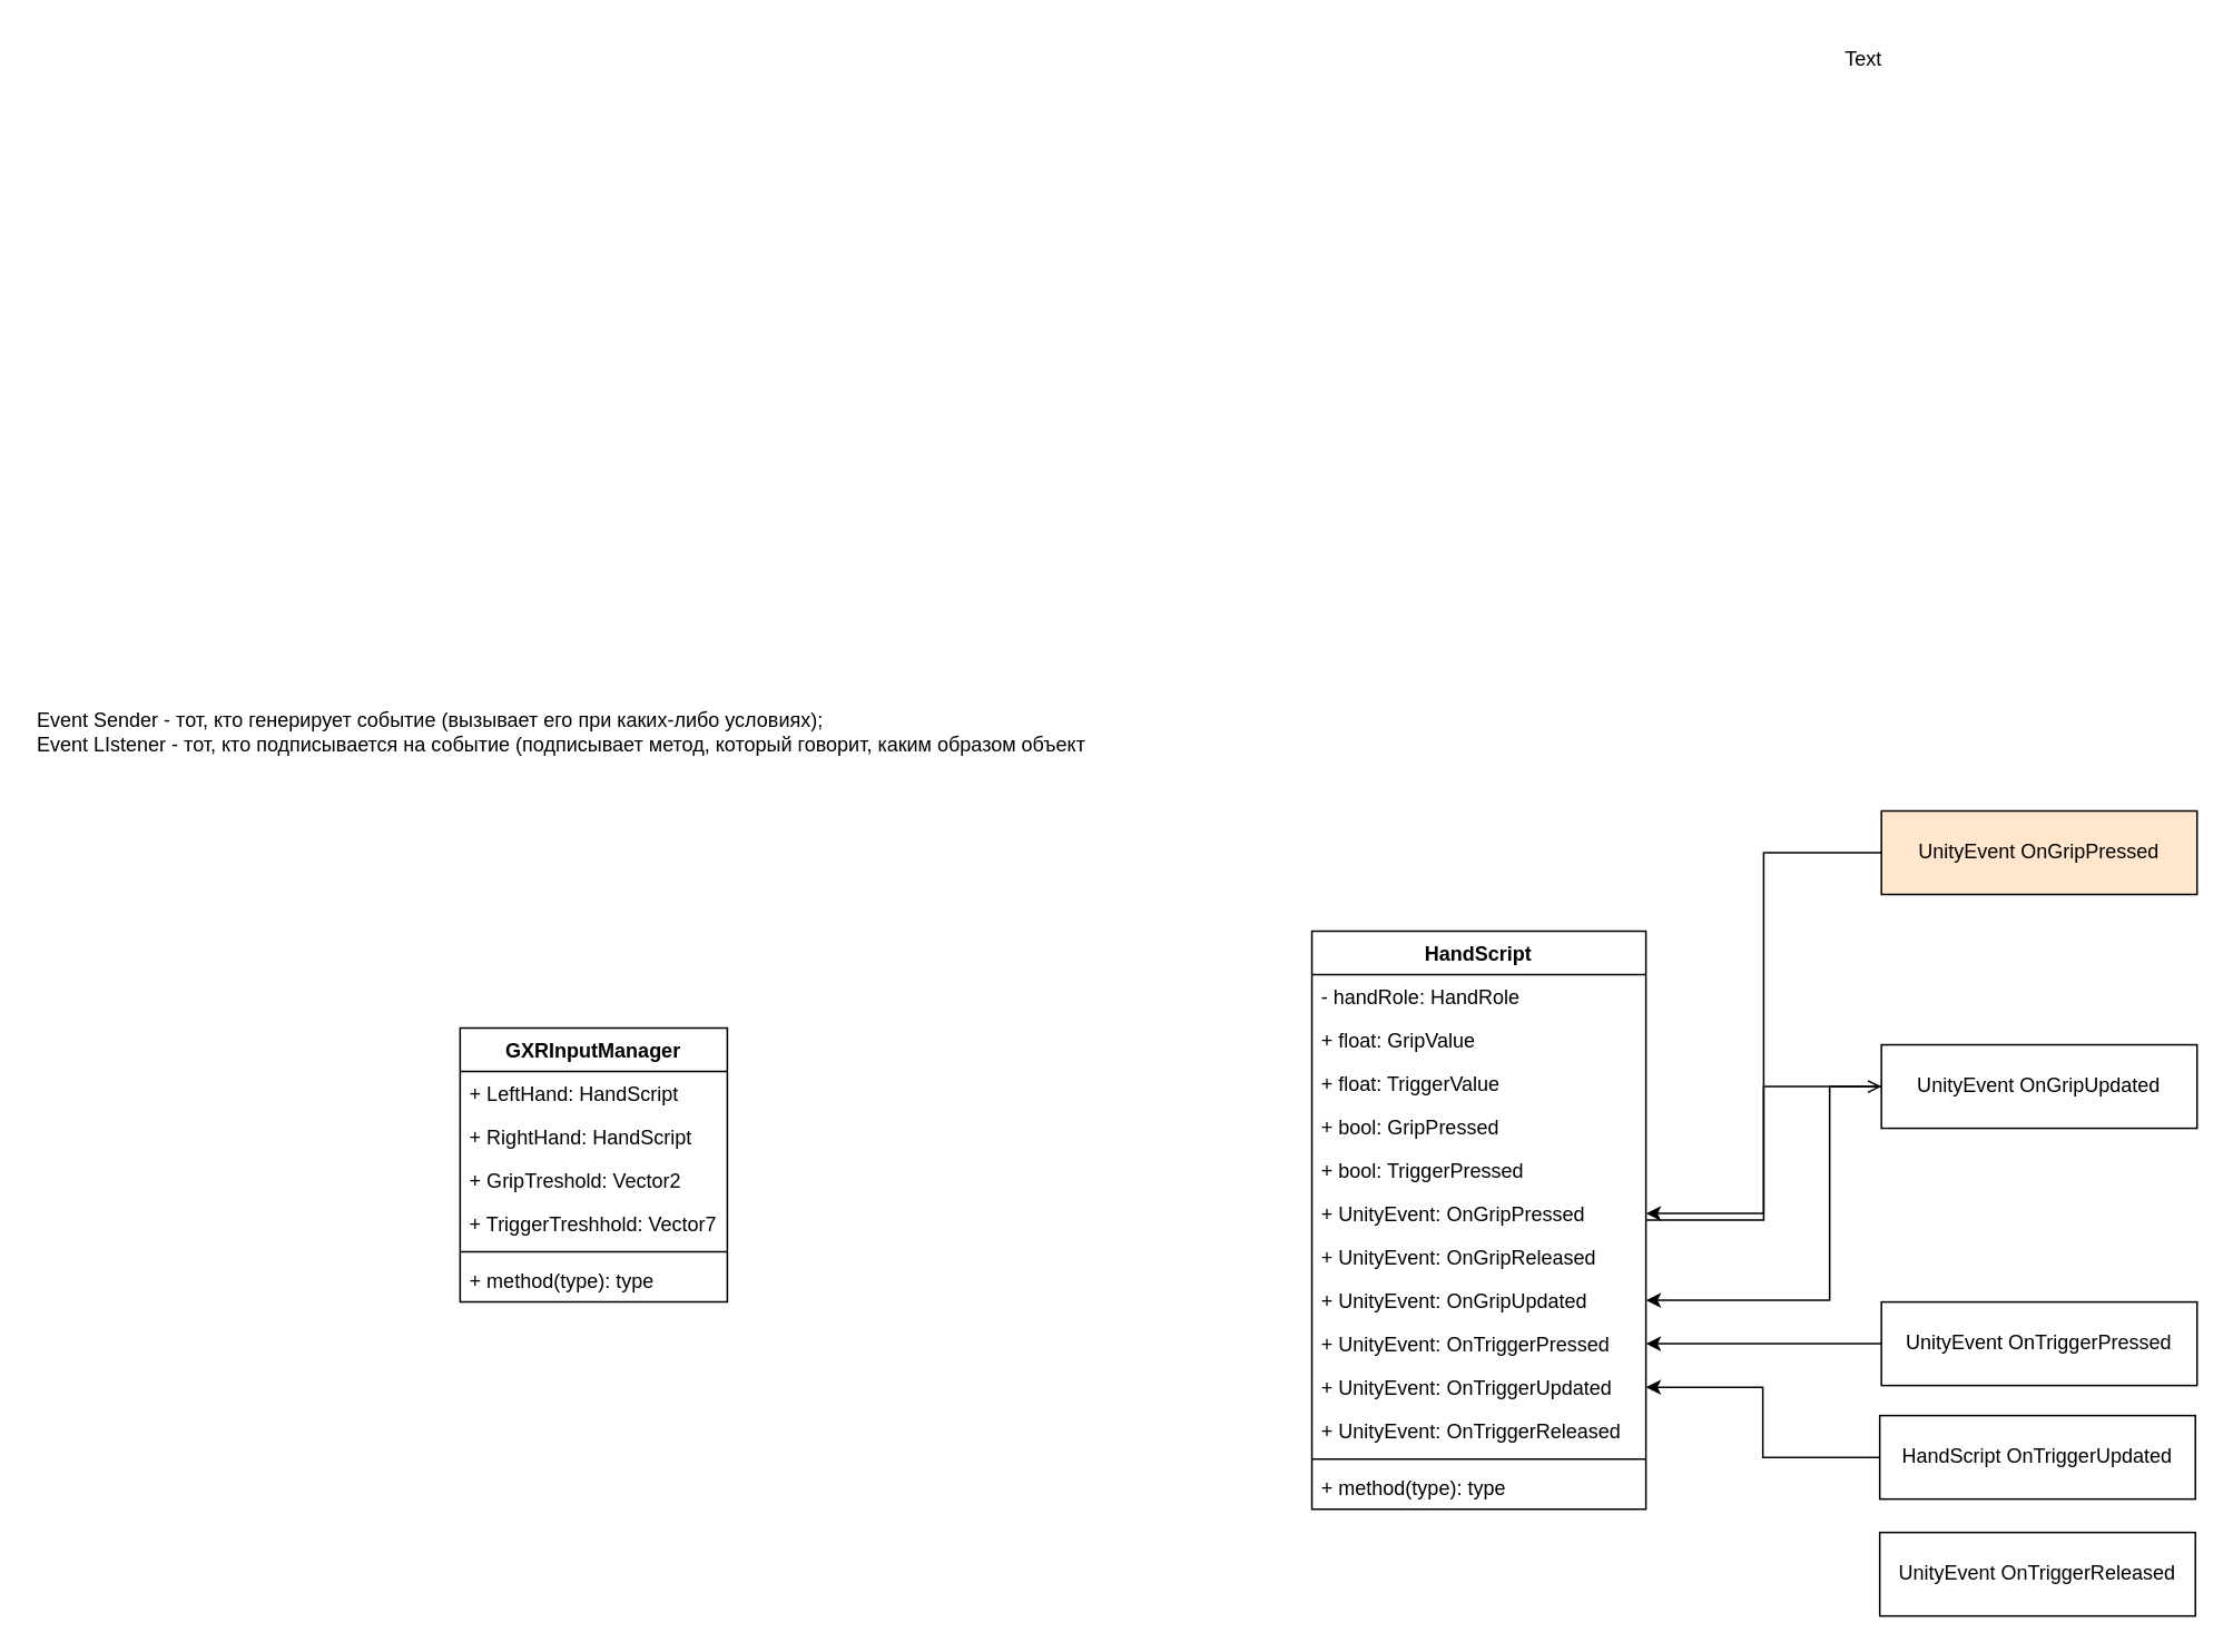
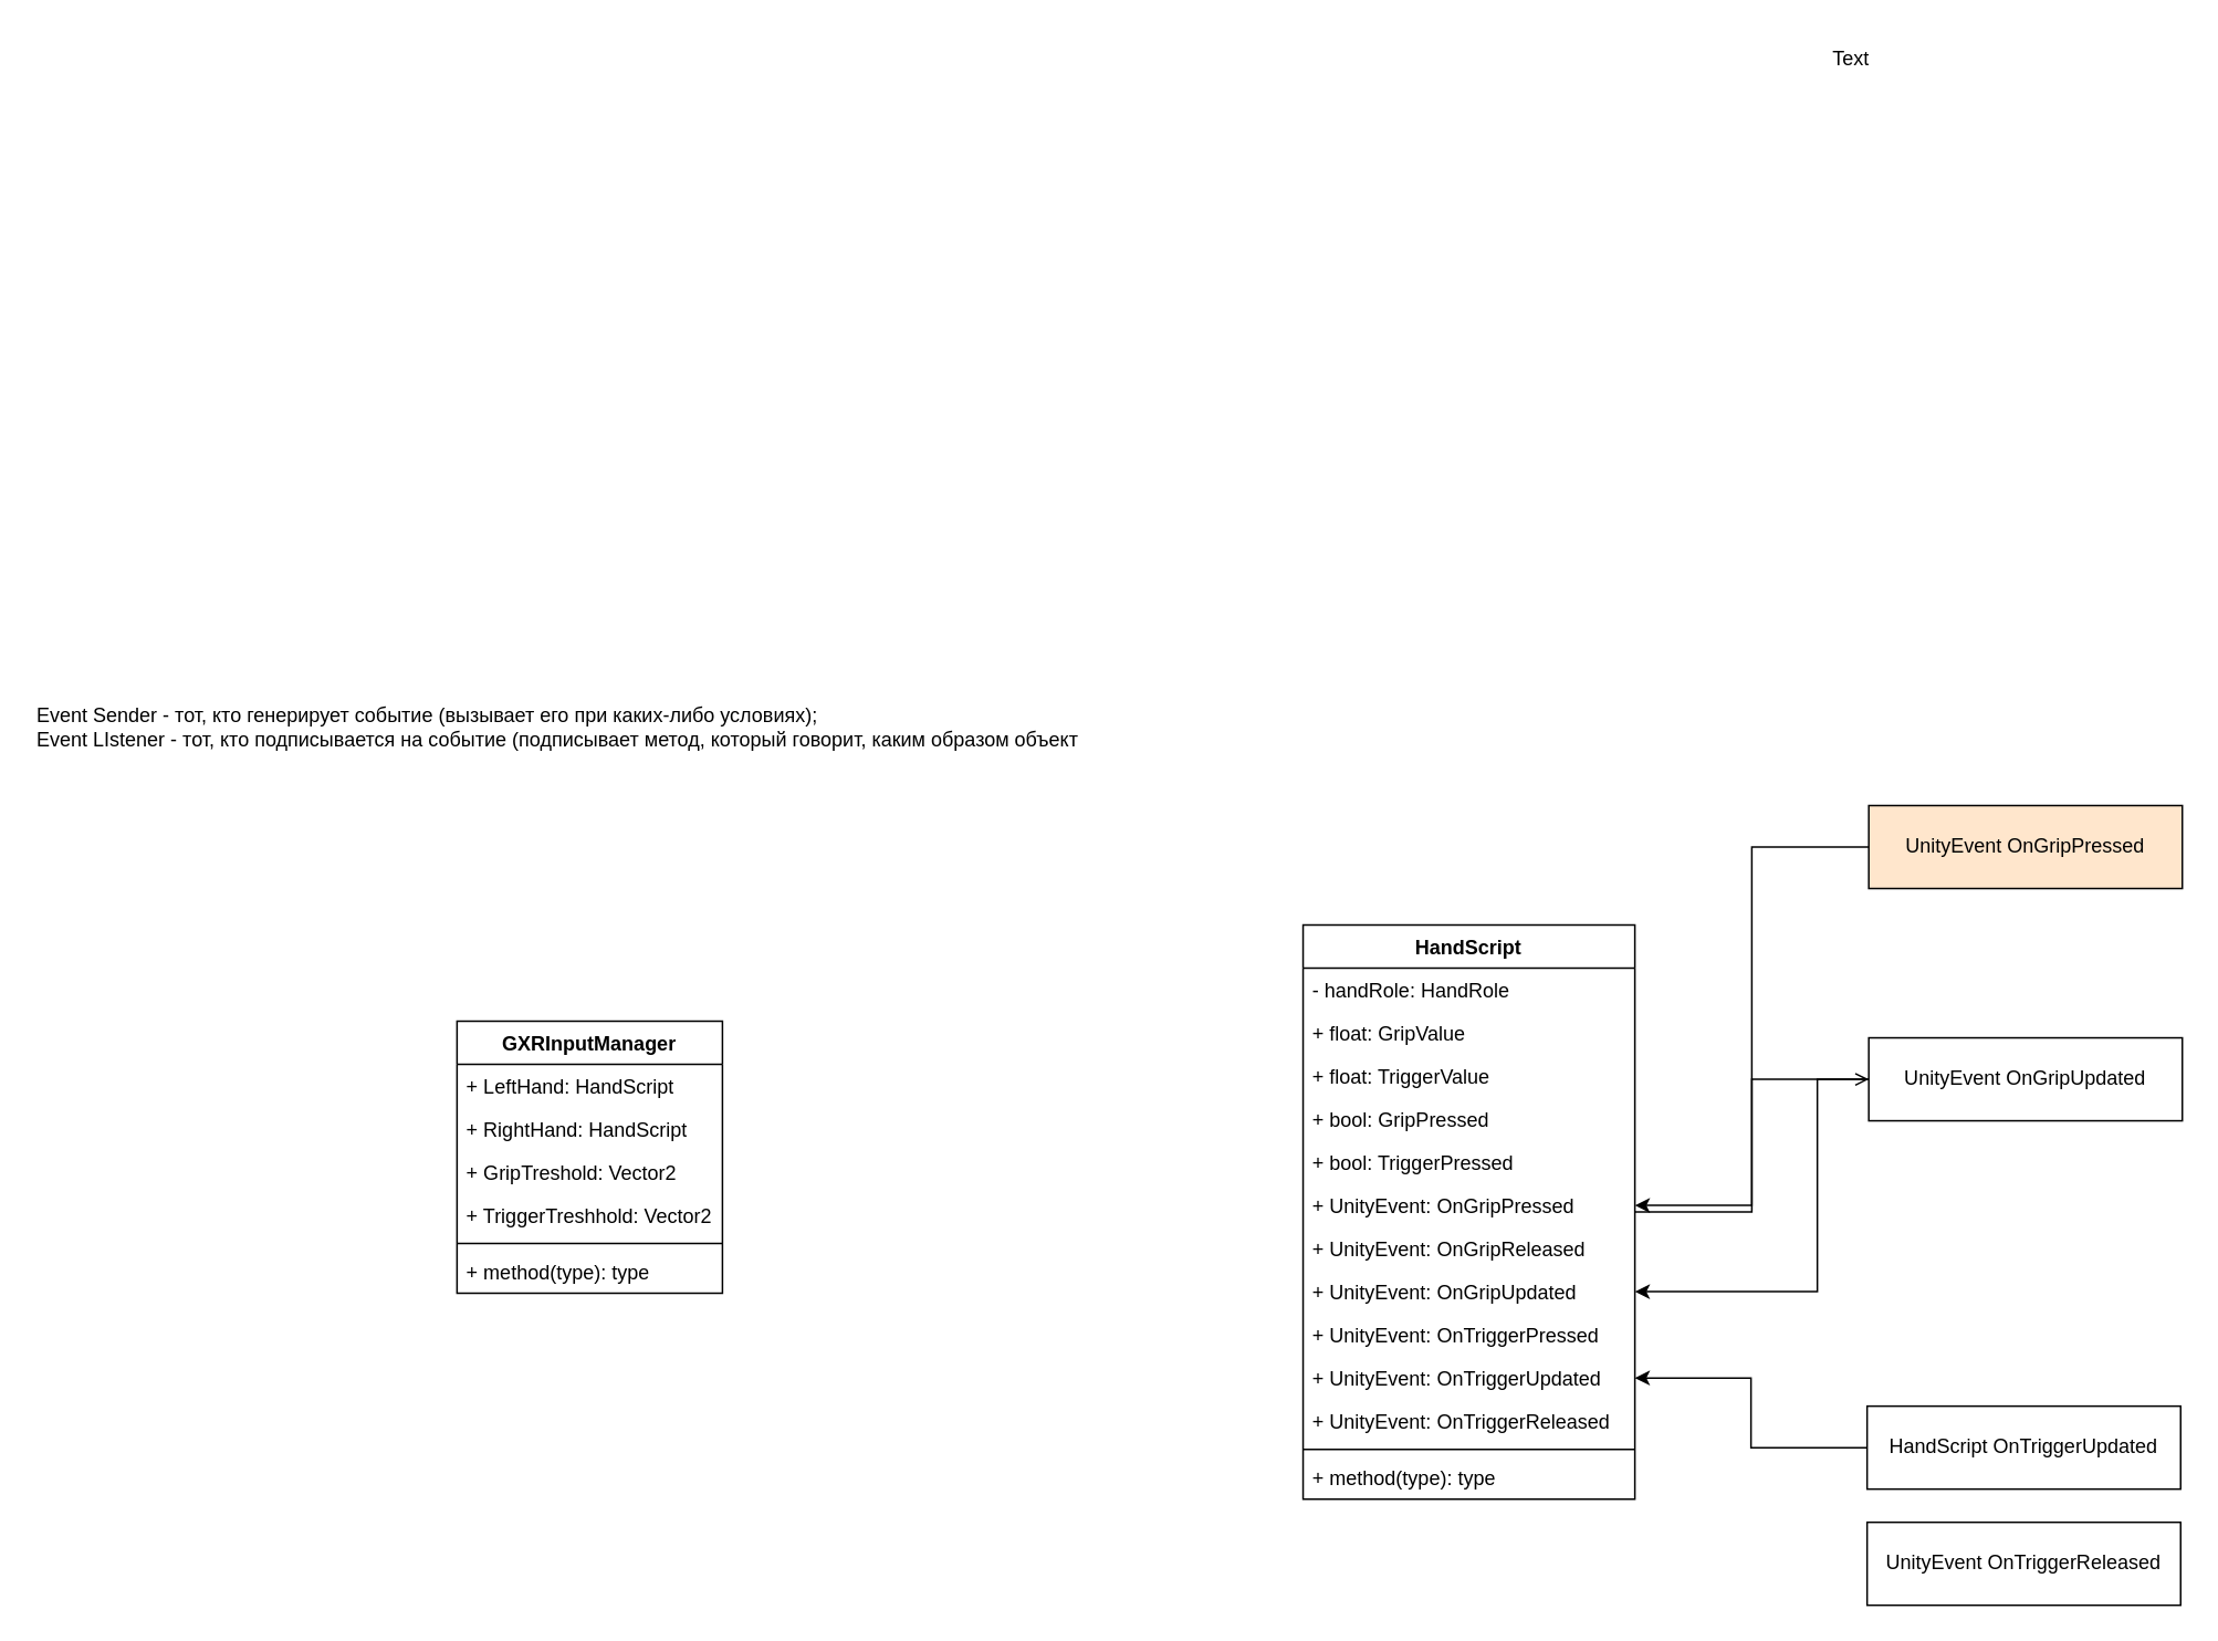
  <mxCell id="0" />
  <mxCell id="1" parent="0" />
  <mxCell id="2" value="GXRInputManager" style="swimlane;fontStyle=1;align=center;verticalAlign=top;childLayout=stackLayout;horizontal=1;startSize=26;horizontalStack=0;resizeParent=1;resizeParentMax=0;resizeLast=0;collapsible=1;marginBottom=0;whiteSpace=wrap;html=1;" vertex="1" parent="1"><mxGeometry x="275" y="615" width="160" height="164" as="geometry" /></mxCell>
  <mxCell id="3" value="+ LeftHand: HandScript" style="text;strokeColor=none;fillColor=none;align=left;verticalAlign=top;spacingLeft=4;spacingRight=4;overflow=hidden;rotatable=0;points=[[0,0.5],[1,0.5]];portConstraint=eastwest;whiteSpace=wrap;html=1;" vertex="1" parent="2"><mxGeometry y="26" width="160" height="26" as="geometry" /></mxCell>
  <mxCell id="4" value="+ RightHand: HandScript" style="text;strokeColor=none;fillColor=none;align=left;verticalAlign=top;spacingLeft=4;spacingRight=4;overflow=hidden;rotatable=0;points=[[0,0.5],[1,0.5]];portConstraint=eastwest;whiteSpace=wrap;html=1;" vertex="1" parent="2"><mxGeometry y="52" width="160" height="26" as="geometry" /></mxCell>
  <mxCell id="5" value="+ GripTreshold: Vector2" style="text;strokeColor=none;fillColor=none;align=left;verticalAlign=top;spacingLeft=4;spacingRight=4;overflow=hidden;rotatable=0;points=[[0,0.5],[1,0.5]];portConstraint=eastwest;whiteSpace=wrap;html=1;" vertex="1" parent="2"><mxGeometry y="78" width="160" height="26" as="geometry" /></mxCell>
- <mxCell id="6" value="+ TriggerTreshhold: Vector7" style="text;strokeColor=none;fillColor=none;align=left;verticalAlign=top;spacingLeft=4;spacingRight=4;overflow=hidden;rotatable=0;points=[[0,0.5],[1,0.5]];portConstraint=eastwest;whiteSpace=wrap;html=1;" vertex="1" parent="2"><mxGeometry y="104" width="160" height="26" as="geometry" /></mxCell>
+ <mxCell id="6" value="+ TriggerTreshhold: Vector2" style="text;strokeColor=none;fillColor=none;align=left;verticalAlign=top;spacingLeft=4;spacingRight=4;overflow=hidden;rotatable=0;points=[[0,0.5],[1,0.5]];portConstraint=eastwest;whiteSpace=wrap;html=1;" vertex="1" parent="2"><mxGeometry y="104" width="160" height="26" as="geometry" /></mxCell>
  <mxCell id="7" value="" style="line;strokeWidth=1;fillColor=none;align=left;verticalAlign=middle;spacingTop=-1;spacingLeft=3;spacingRight=3;rotatable=0;labelPosition=right;points=[];portConstraint=eastwest;strokeColor=inherit;" vertex="1" parent="2"><mxGeometry y="130" width="160" height="8" as="geometry" /></mxCell>
  <mxCell id="8" value="+ method(type): type" style="text;strokeColor=none;fillColor=none;align=left;verticalAlign=top;spacingLeft=4;spacingRight=4;overflow=hidden;rotatable=0;points=[[0,0.5],[1,0.5]];portConstraint=eastwest;whiteSpace=wrap;html=1;" vertex="1" parent="2"><mxGeometry y="138" width="160" height="26" as="geometry" /></mxCell>
  <mxCell id="9" style="edgeStyle=orthogonalEdgeStyle;rounded=0;orthogonalLoop=1;jettySize=auto;html=1;endArrow=open;endFill=0;" edge="1" parent="1" source="10" target="29"><mxGeometry relative="1" as="geometry" /></mxCell>
  <mxCell id="10" value="HandScript" style="swimlane;fontStyle=1;align=center;verticalAlign=top;childLayout=stackLayout;horizontal=1;startSize=26;horizontalStack=0;resizeParent=1;resizeParentMax=0;resizeLast=0;collapsible=1;marginBottom=0;whiteSpace=wrap;html=1;" vertex="1" parent="1"><mxGeometry x="785" y="557" width="200" height="346" as="geometry" /></mxCell>
  <mxCell id="11" value="- handRole: HandRole" style="text;strokeColor=none;fillColor=none;align=left;verticalAlign=top;spacingLeft=4;spacingRight=4;overflow=hidden;rotatable=0;points=[[0,0.5],[1,0.5]];portConstraint=eastwest;whiteSpace=wrap;html=1;" vertex="1" parent="10"><mxGeometry y="26" width="200" height="26" as="geometry" /></mxCell>
  <mxCell id="12" value="+ float: GripValue" style="text;strokeColor=none;fillColor=none;align=left;verticalAlign=top;spacingLeft=4;spacingRight=4;overflow=hidden;rotatable=0;points=[[0,0.5],[1,0.5]];portConstraint=eastwest;whiteSpace=wrap;html=1;" vertex="1" parent="10"><mxGeometry y="52" width="200" height="26" as="geometry" /></mxCell>
  <mxCell id="13" value="+ float: TriggerValue" style="text;strokeColor=none;fillColor=none;align=left;verticalAlign=top;spacingLeft=4;spacingRight=4;overflow=hidden;rotatable=0;points=[[0,0.5],[1,0.5]];portConstraint=eastwest;whiteSpace=wrap;html=1;" vertex="1" parent="10"><mxGeometry y="78" width="200" height="26" as="geometry" /></mxCell>
  <mxCell id="14" value="+ bool: GripPressed&lt;br&gt;" style="text;strokeColor=none;fillColor=none;align=left;verticalAlign=top;spacingLeft=4;spacingRight=4;overflow=hidden;rotatable=0;points=[[0,0.5],[1,0.5]];portConstraint=eastwest;whiteSpace=wrap;html=1;" vertex="1" parent="10"><mxGeometry y="104" width="200" height="26" as="geometry" /></mxCell>
  <mxCell id="15" value="+ bool: TriggerPressed" style="text;strokeColor=none;fillColor=none;align=left;verticalAlign=top;spacingLeft=4;spacingRight=4;overflow=hidden;rotatable=0;points=[[0,0.5],[1,0.5]];portConstraint=eastwest;whiteSpace=wrap;html=1;" vertex="1" parent="10"><mxGeometry y="130" width="200" height="26" as="geometry" /></mxCell>
  <mxCell id="16" value="+ UnityEvent: OnGripPressed" style="text;strokeColor=none;fillColor=none;align=left;verticalAlign=top;spacingLeft=4;spacingRight=4;overflow=hidden;rotatable=0;points=[[0,0.5],[1,0.5]];portConstraint=eastwest;whiteSpace=wrap;html=1;" vertex="1" parent="10"><mxGeometry y="156" width="200" height="26" as="geometry" /></mxCell>
  <mxCell id="17" value="+ UnityEvent: OnGripReleased" style="text;strokeColor=none;fillColor=none;align=left;verticalAlign=top;spacingLeft=4;spacingRight=4;overflow=hidden;rotatable=0;points=[[0,0.5],[1,0.5]];portConstraint=eastwest;whiteSpace=wrap;html=1;" vertex="1" parent="10"><mxGeometry y="182" width="200" height="26" as="geometry" /></mxCell>
  <mxCell id="18" value="+ UnityEvent: OnGripUpdated" style="text;strokeColor=none;fillColor=none;align=left;verticalAlign=top;spacingLeft=4;spacingRight=4;overflow=hidden;rotatable=0;points=[[0,0.5],[1,0.5]];portConstraint=eastwest;whiteSpace=wrap;html=1;" vertex="1" parent="10"><mxGeometry y="208" width="200" height="26" as="geometry" /></mxCell>
  <mxCell id="19" value="+ UnityEvent: OnTriggerPressed" style="text;strokeColor=none;fillColor=none;align=left;verticalAlign=top;spacingLeft=4;spacingRight=4;overflow=hidden;rotatable=0;points=[[0,0.5],[1,0.5]];portConstraint=eastwest;whiteSpace=wrap;html=1;" vertex="1" parent="10"><mxGeometry y="234" width="200" height="26" as="geometry" /></mxCell>
  <mxCell id="20" value="+ UnityEvent: OnTriggerUpdated" style="text;strokeColor=none;fillColor=none;align=left;verticalAlign=top;spacingLeft=4;spacingRight=4;overflow=hidden;rotatable=0;points=[[0,0.5],[1,0.5]];portConstraint=eastwest;whiteSpace=wrap;html=1;" vertex="1" parent="10"><mxGeometry y="260" width="200" height="26" as="geometry" /></mxCell>
  <mxCell id="21" value="+ UnityEvent: OnTriggerReleased" style="text;strokeColor=none;fillColor=none;align=left;verticalAlign=top;spacingLeft=4;spacingRight=4;overflow=hidden;rotatable=0;points=[[0,0.5],[1,0.5]];portConstraint=eastwest;whiteSpace=wrap;html=1;" vertex="1" parent="10"><mxGeometry y="286" width="200" height="26" as="geometry" /></mxCell>
  <mxCell id="22" value="" style="line;strokeWidth=1;fillColor=none;align=left;verticalAlign=middle;spacingTop=-1;spacingLeft=3;spacingRight=3;rotatable=0;labelPosition=right;points=[];portConstraint=eastwest;strokeColor=inherit;" vertex="1" parent="10"><mxGeometry y="312" width="200" height="8" as="geometry" /></mxCell>
  <mxCell id="23" value="+ method(type): type" style="text;strokeColor=none;fillColor=none;align=left;verticalAlign=top;spacingLeft=4;spacingRight=4;overflow=hidden;rotatable=0;points=[[0,0.5],[1,0.5]];portConstraint=eastwest;whiteSpace=wrap;html=1;" vertex="1" parent="10"><mxGeometry y="320" width="200" height="26" as="geometry" /></mxCell>
  <mxCell id="24" value="Event Sender - тот, кто генерирует событие (вызывает его при каких-либо условиях);&lt;br&gt;Event LIstener - тот, кто подписывается на событие (подписывает метод, который говорит, каким образом объект&amp;nbsp;&lt;br&gt;" style="text;html=1;align=left;verticalAlign=middle;resizable=0;points=[];autosize=1;strokeColor=none;fillColor=none;" vertex="1" parent="1"><mxGeometry x="20" y="418" width="680" height="40" as="geometry" /></mxCell>
  <mxCell id="25" value="Text" style="text;html=1;align=center;verticalAlign=middle;resizable=0;points=[];autosize=1;strokeColor=none;fillColor=none;" vertex="1" parent="1"><mxGeometry x="1090" y="20" width="50" height="30" as="geometry" /></mxCell>
  <mxCell id="26" style="edgeStyle=orthogonalEdgeStyle;rounded=0;orthogonalLoop=1;jettySize=auto;html=1;exitX=0;exitY=0.5;exitDx=0;exitDy=0;" edge="1" parent="1" source="27" target="16"><mxGeometry relative="1" as="geometry" /></mxCell>
  <mxCell id="27" value="UnityEvent OnGripPressed" style="html=1;whiteSpace=wrap;fillColor=#ffe6cc;" vertex="1" parent="1"><mxGeometry x="1126" y="485" width="189" height="50" as="geometry" /></mxCell>
  <mxCell id="28" style="edgeStyle=orthogonalEdgeStyle;rounded=0;orthogonalLoop=1;jettySize=auto;html=1;exitX=0;exitY=0.5;exitDx=0;exitDy=0;" edge="1" parent="1" source="29" target="18"><mxGeometry relative="1" as="geometry"><Array as="points"><mxPoint x="1095" y="650" /><mxPoint x="1095" y="778" /></Array></mxGeometry></mxCell>
  <mxCell id="29" value="UnityEvent OnGripUpdated" style="html=1;whiteSpace=wrap;" vertex="1" parent="1"><mxGeometry x="1126" y="625" width="189" height="50" as="geometry" /></mxCell>
- <mxCell id="30" style="edgeStyle=orthogonalEdgeStyle;rounded=0;orthogonalLoop=1;jettySize=auto;html=1;exitX=0;exitY=0.5;exitDx=0;exitDy=0;entryX=1;entryY=0.5;entryDx=0;entryDy=0;" edge="1" parent="1" source="31" target="19"><mxGeometry relative="1" as="geometry" /></mxCell>
- <mxCell id="31" value="UnityEvent OnTriggerPressed" style="html=1;whiteSpace=wrap;" vertex="1" parent="1"><mxGeometry x="1126" y="779" width="189" height="50" as="geometry" /></mxCell>
  <mxCell id="32" style="edgeStyle=orthogonalEdgeStyle;rounded=0;orthogonalLoop=1;jettySize=auto;html=1;exitX=0;exitY=0.5;exitDx=0;exitDy=0;entryX=1;entryY=0.5;entryDx=0;entryDy=0;" edge="1" parent="1" source="33" target="20"><mxGeometry relative="1" as="geometry" /></mxCell>
  <mxCell id="33" value="HandScript OnTriggerUpdated" style="html=1;whiteSpace=wrap;" vertex="1" parent="1"><mxGeometry x="1125" y="847" width="189" height="50" as="geometry" /></mxCell>
  <mxCell id="34" value="UnityEvent OnTriggerReleased" style="html=1;whiteSpace=wrap;" vertex="1" parent="1"><mxGeometry x="1125" y="917" width="189" height="50" as="geometry" /></mxCell>
